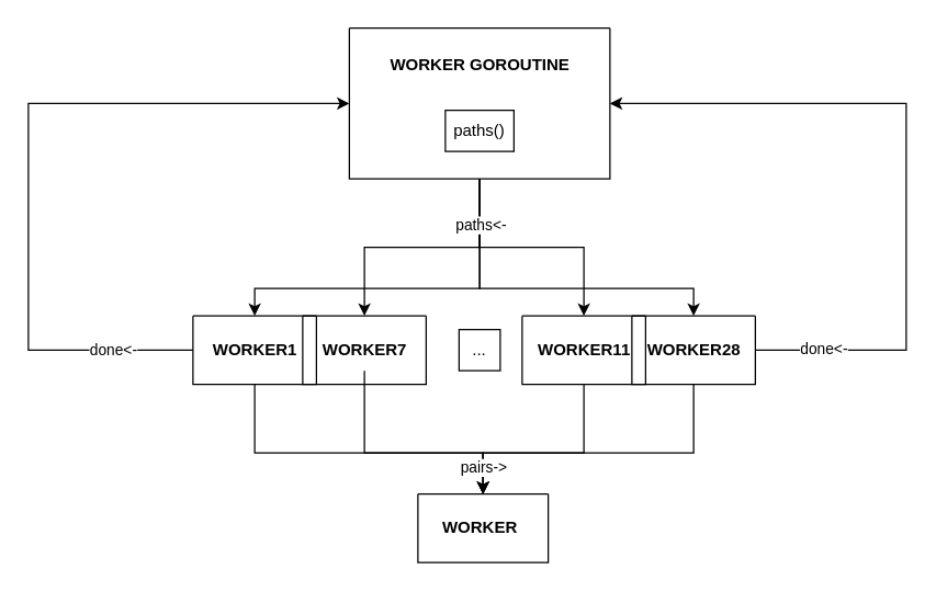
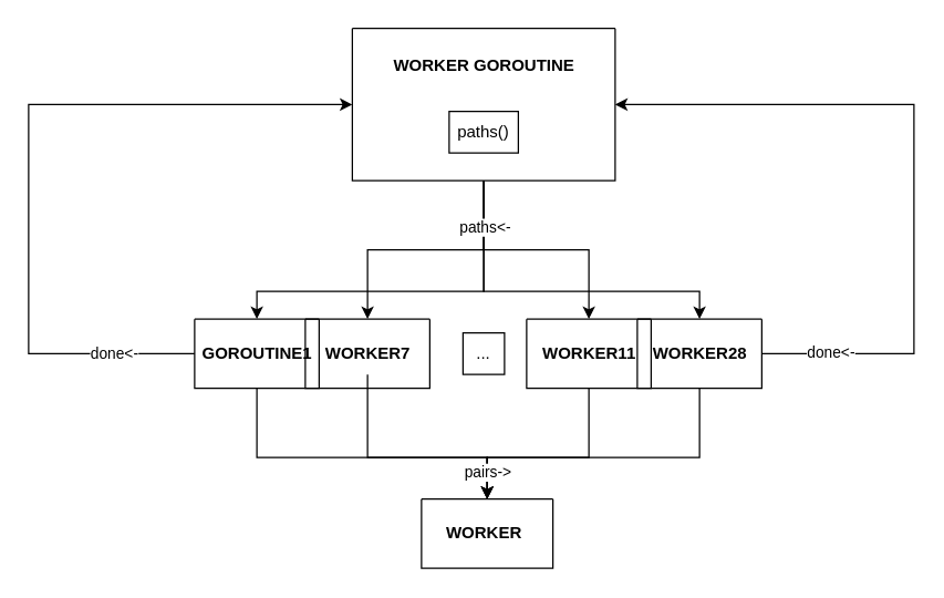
  <mxCell id="0" />
  <mxCell id="1" parent="0" />
  <mxCell id="2" style="edgeStyle=orthogonalEdgeStyle;rounded=0;orthogonalLoop=1;jettySize=auto;html=1;exitX=0.5;exitY=1;exitDx=0;exitDy=0;entryX=0.5;entryY=0;entryDx=0;entryDy=0;" edge="1" parent="1" source="7" target="11"><mxGeometry relative="1" as="geometry"><Array as="points"><mxPoint x="349" y="210" /><mxPoint x="185" y="210" /></Array></mxGeometry></mxCell>
  <mxCell id="3" style="edgeStyle=orthogonalEdgeStyle;rounded=0;orthogonalLoop=1;jettySize=auto;html=1;entryX=0.5;entryY=0;entryDx=0;entryDy=0;" edge="1" parent="1" source="7" target="13"><mxGeometry relative="1" as="geometry" /></mxCell>
  <mxCell id="4" style="edgeStyle=orthogonalEdgeStyle;rounded=0;orthogonalLoop=1;jettySize=auto;html=1;entryX=0.5;entryY=0;entryDx=0;entryDy=0;" edge="1" parent="1" source="7" target="17"><mxGeometry relative="1" as="geometry" /></mxCell>
  <mxCell id="5" style="edgeStyle=orthogonalEdgeStyle;rounded=0;orthogonalLoop=1;jettySize=auto;html=1;entryX=0.5;entryY=0;entryDx=0;entryDy=0;" edge="1" parent="1" source="7" target="15"><mxGeometry relative="1" as="geometry"><Array as="points"><mxPoint x="349" y="210" /><mxPoint x="505" y="210" /></Array></mxGeometry></mxCell>
  <mxCell id="6" value="paths&amp;lt;-" style="edgeLabel;html=1;align=center;verticalAlign=middle;resizable=0;points=[];" vertex="1" connectable="0" parent="5"><mxGeometry x="-0.742" relative="1" as="geometry"><mxPoint as="offset" /></mxGeometry></mxCell>
  <mxCell id="7" value="" style="swimlane;startSize=0;" vertex="1" parent="1"><mxGeometry x="254" y="20" width="190" height="110" as="geometry" /></mxCell>
  <mxCell id="8" value="&lt;b&gt;WORKER GOROUTINE&lt;/b&gt;" style="text;html=1;align=center;verticalAlign=middle;resizable=0;points=[];autosize=1;strokeColor=none;fillColor=none;" vertex="1" parent="7"><mxGeometry x="30" y="12" width="130" height="30" as="geometry" /></mxCell>
  <mxCell id="9" value="paths()" style="rounded=0;whiteSpace=wrap;html=1;" vertex="1" parent="7"><mxGeometry x="70" y="60" width="50" height="30" as="geometry" /></mxCell>
  <mxCell id="10" style="edgeStyle=orthogonalEdgeStyle;rounded=0;orthogonalLoop=1;jettySize=auto;html=1;entryX=0.5;entryY=0;entryDx=0;entryDy=0;" edge="1" parent="1" source="11" target="20"><mxGeometry relative="1" as="geometry"><Array as="points"><mxPoint x="185" y="330" /><mxPoint x="352" y="330" /></Array></mxGeometry></mxCell>
  <mxCell id="11" value="" style="swimlane;startSize=0;" vertex="1" parent="1"><mxGeometry x="140" y="230" width="90" height="50" as="geometry" /></mxCell>
- <mxCell id="12" value="&lt;b&gt;WORKER1&lt;/b&gt;" style="text;html=1;align=center;verticalAlign=middle;resizable=0;points=[];autosize=1;strokeColor=none;fillColor=none;" vertex="1" parent="11"><mxGeometry x="5" y="10" width="80" height="30" as="geometry" /></mxCell>
+ <mxCell id="12" value="&lt;b&gt;GOROUTINE1&lt;/b&gt;" style="text;html=1;align=center;verticalAlign=middle;resizable=0;points=[];autosize=1;strokeColor=none;fillColor=none;" vertex="1" parent="11"><mxGeometry x="5" y="10" width="80" height="30" as="geometry" /></mxCell>
  <mxCell id="13" value="" style="swimlane;startSize=0;" vertex="1" parent="1"><mxGeometry x="220" y="230" width="90" height="50" as="geometry" /></mxCell>
  <mxCell id="14" value="&lt;b&gt;WORKER7&lt;/b&gt;" style="text;html=1;align=center;verticalAlign=middle;resizable=0;points=[];autosize=1;strokeColor=none;fillColor=none;" vertex="1" parent="13"><mxGeometry x="5" y="10" width="80" height="30" as="geometry" /></mxCell>
  <mxCell id="15" value="" style="swimlane;startSize=0;" vertex="1" parent="1"><mxGeometry x="460" y="230" width="90" height="50" as="geometry" /></mxCell>
  <mxCell id="16" value="&lt;b&gt;WORKER28&lt;/b&gt;" style="text;html=1;align=center;verticalAlign=middle;resizable=0;points=[];autosize=1;strokeColor=none;fillColor=none;" vertex="1" parent="15"><mxGeometry y="10" width="90" height="30" as="geometry" /></mxCell>
  <mxCell id="17" value="" style="swimlane;startSize=0;" vertex="1" parent="15"><mxGeometry x="-80" width="90" height="50" as="geometry" /></mxCell>
  <mxCell id="18" value="&lt;b&gt;WORKER11&lt;/b&gt;" style="text;html=1;align=center;verticalAlign=middle;resizable=0;points=[];autosize=1;strokeColor=none;fillColor=none;" vertex="1" parent="17"><mxGeometry y="10" width="90" height="30" as="geometry" /></mxCell>
  <mxCell id="19" value="..." style="rounded=0;whiteSpace=wrap;html=1;" vertex="1" parent="1"><mxGeometry x="334" y="240" width="30" height="30" as="geometry" /></mxCell>
  <mxCell id="20" value="" style="swimlane;startSize=0;" vertex="1" parent="1"><mxGeometry x="304" y="360" width="95" height="50" as="geometry" /></mxCell>
  <mxCell id="21" value="&lt;b&gt;WORKER&lt;/b&gt;" style="text;html=1;align=center;verticalAlign=middle;resizable=0;points=[];autosize=1;strokeColor=none;fillColor=none;" vertex="1" parent="20"><mxGeometry x="-5" y="10" width="100" height="30" as="geometry" /></mxCell>
  <mxCell id="22" value="" style="edgeStyle=orthogonalEdgeStyle;rounded=0;orthogonalLoop=1;jettySize=auto;html=1;entryX=0.5;entryY=0;entryDx=0;entryDy=0;" edge="1" parent="1" source="14" target="20"><mxGeometry x="-0.003" relative="1" as="geometry"><Array as="points"><mxPoint x="265" y="330" /><mxPoint x="352" y="330" /></Array><mxPoint as="offset" /></mxGeometry></mxCell>
  <mxCell id="23" style="edgeStyle=orthogonalEdgeStyle;rounded=0;orthogonalLoop=1;jettySize=auto;html=1;entryX=0.5;entryY=0;entryDx=0;entryDy=0;" edge="1" parent="1" source="17" target="20"><mxGeometry relative="1" as="geometry"><Array as="points"><mxPoint x="425" y="330" /><mxPoint x="352" y="330" /></Array></mxGeometry></mxCell>
  <mxCell id="24" style="edgeStyle=orthogonalEdgeStyle;rounded=0;orthogonalLoop=1;jettySize=auto;html=1;entryX=0.5;entryY=0;entryDx=0;entryDy=0;exitX=0.5;exitY=1;exitDx=0;exitDy=0;" edge="1" parent="1" source="15" target="20"><mxGeometry relative="1" as="geometry"><mxPoint x="505" y="290" as="sourcePoint" /><Array as="points"><mxPoint x="505" y="330" /><mxPoint x="352" y="330" /></Array></mxGeometry></mxCell>
  <mxCell id="25" value="pairs-&amp;gt;" style="edgeLabel;html=1;align=center;verticalAlign=middle;resizable=0;points=[];" vertex="1" connectable="0" parent="24"><mxGeometry x="0.829" relative="1" as="geometry"><mxPoint as="offset" /></mxGeometry></mxCell>
  <mxCell id="26" style="edgeStyle=orthogonalEdgeStyle;rounded=0;orthogonalLoop=1;jettySize=auto;html=1;entryX=1;entryY=0.5;entryDx=0;entryDy=0;" edge="1" parent="1" source="16" target="7"><mxGeometry relative="1" as="geometry"><Array as="points"><mxPoint x="660" y="255" /><mxPoint x="660" y="75" /></Array></mxGeometry></mxCell>
  <mxCell id="27" value="done&amp;lt;-" style="edgeLabel;html=1;align=center;verticalAlign=middle;resizable=0;points=[];" vertex="1" connectable="0" parent="26"><mxGeometry x="-0.806" y="2" relative="1" as="geometry"><mxPoint as="offset" /></mxGeometry></mxCell>
  <mxCell id="28" style="edgeStyle=orthogonalEdgeStyle;rounded=0;orthogonalLoop=1;jettySize=auto;html=1;entryX=0;entryY=0.5;entryDx=0;entryDy=0;exitX=0;exitY=0.5;exitDx=0;exitDy=0;" edge="1" parent="1" source="11" target="7"><mxGeometry relative="1" as="geometry"><Array as="points"><mxPoint x="20" y="255" /><mxPoint x="20" y="75" /></Array></mxGeometry></mxCell>
  <mxCell id="29" value="done&amp;lt;-" style="edgeLabel;html=1;align=center;verticalAlign=middle;resizable=0;points=[];" vertex="1" connectable="0" parent="28"><mxGeometry x="-0.779" y="-1" relative="1" as="geometry"><mxPoint as="offset" /></mxGeometry></mxCell>
